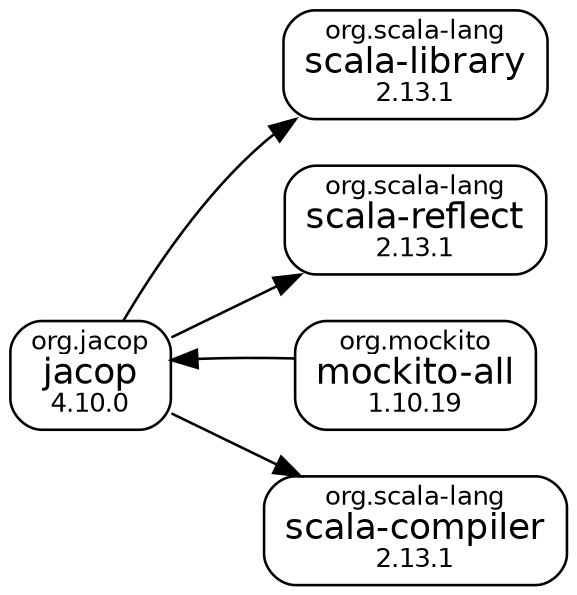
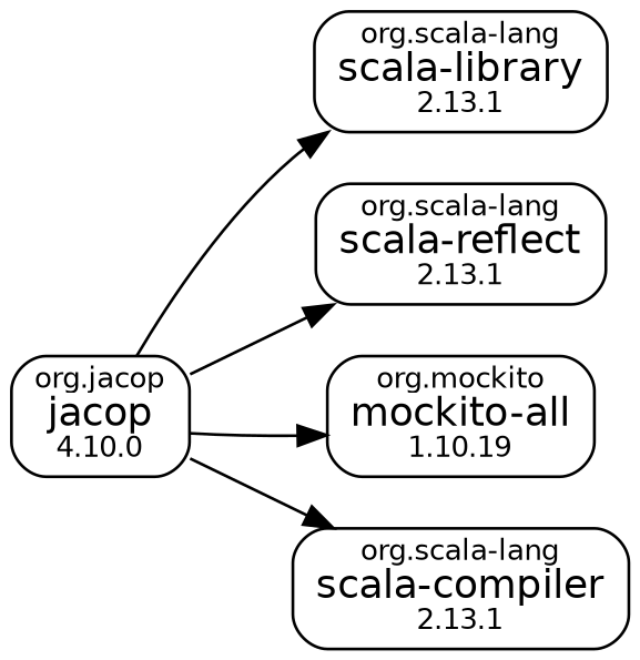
  digraph {
    rankdir=LR
    node [fontname=Helvetica fontsize=14 shape=box style=rounded]
    edge [fontname=Helvetica fontsize=10]
    n1 [label=<<font point-size="10">org.jacop</font><br/>jacop<font point-size="10"><br/>4.10.0</font>>]
    n2 [label=<<font point-size="10">org.scala-lang</font><br/>scala-library<font point-size="10"><br/>2.13.1</font>>]
    n3 [label=<<font point-size="10">org.scala-lang</font><br/>scala-reflect<font point-size="10"><br/>2.13.1</font>>]
    n4 [label=<<font point-size="10">org.mockito</font><br/>mockito-all<font point-size="10"><br/>1.10.19</font>>]
    n5 [label=<<font point-size="10">org.scala-lang</font><br/>scala-compiler<font point-size="10"><br/>2.13.1</font>>]
    n1 -> n2
    n1 -> n3
-   n4 -> n1
+   n1 -> n4
    n1 -> n5
  }
